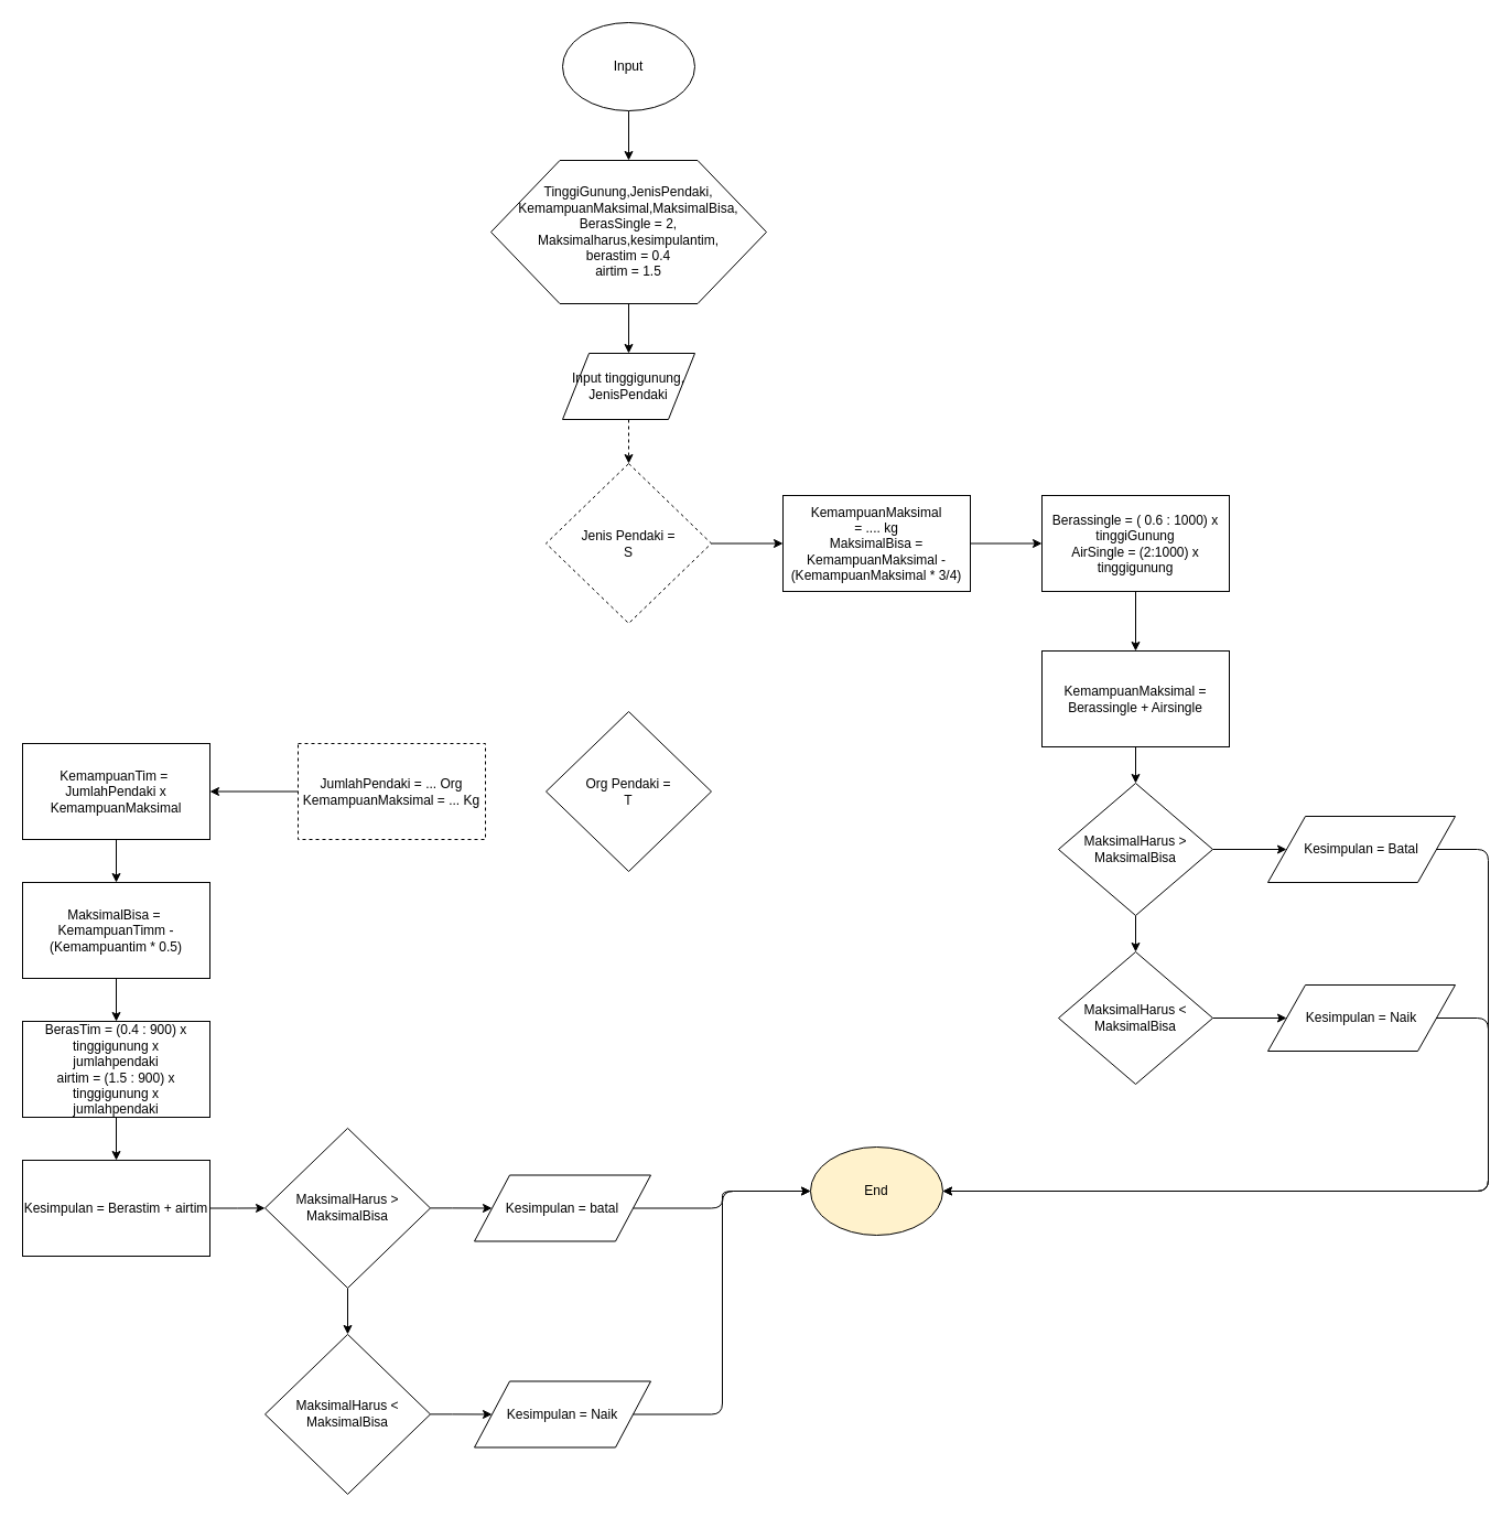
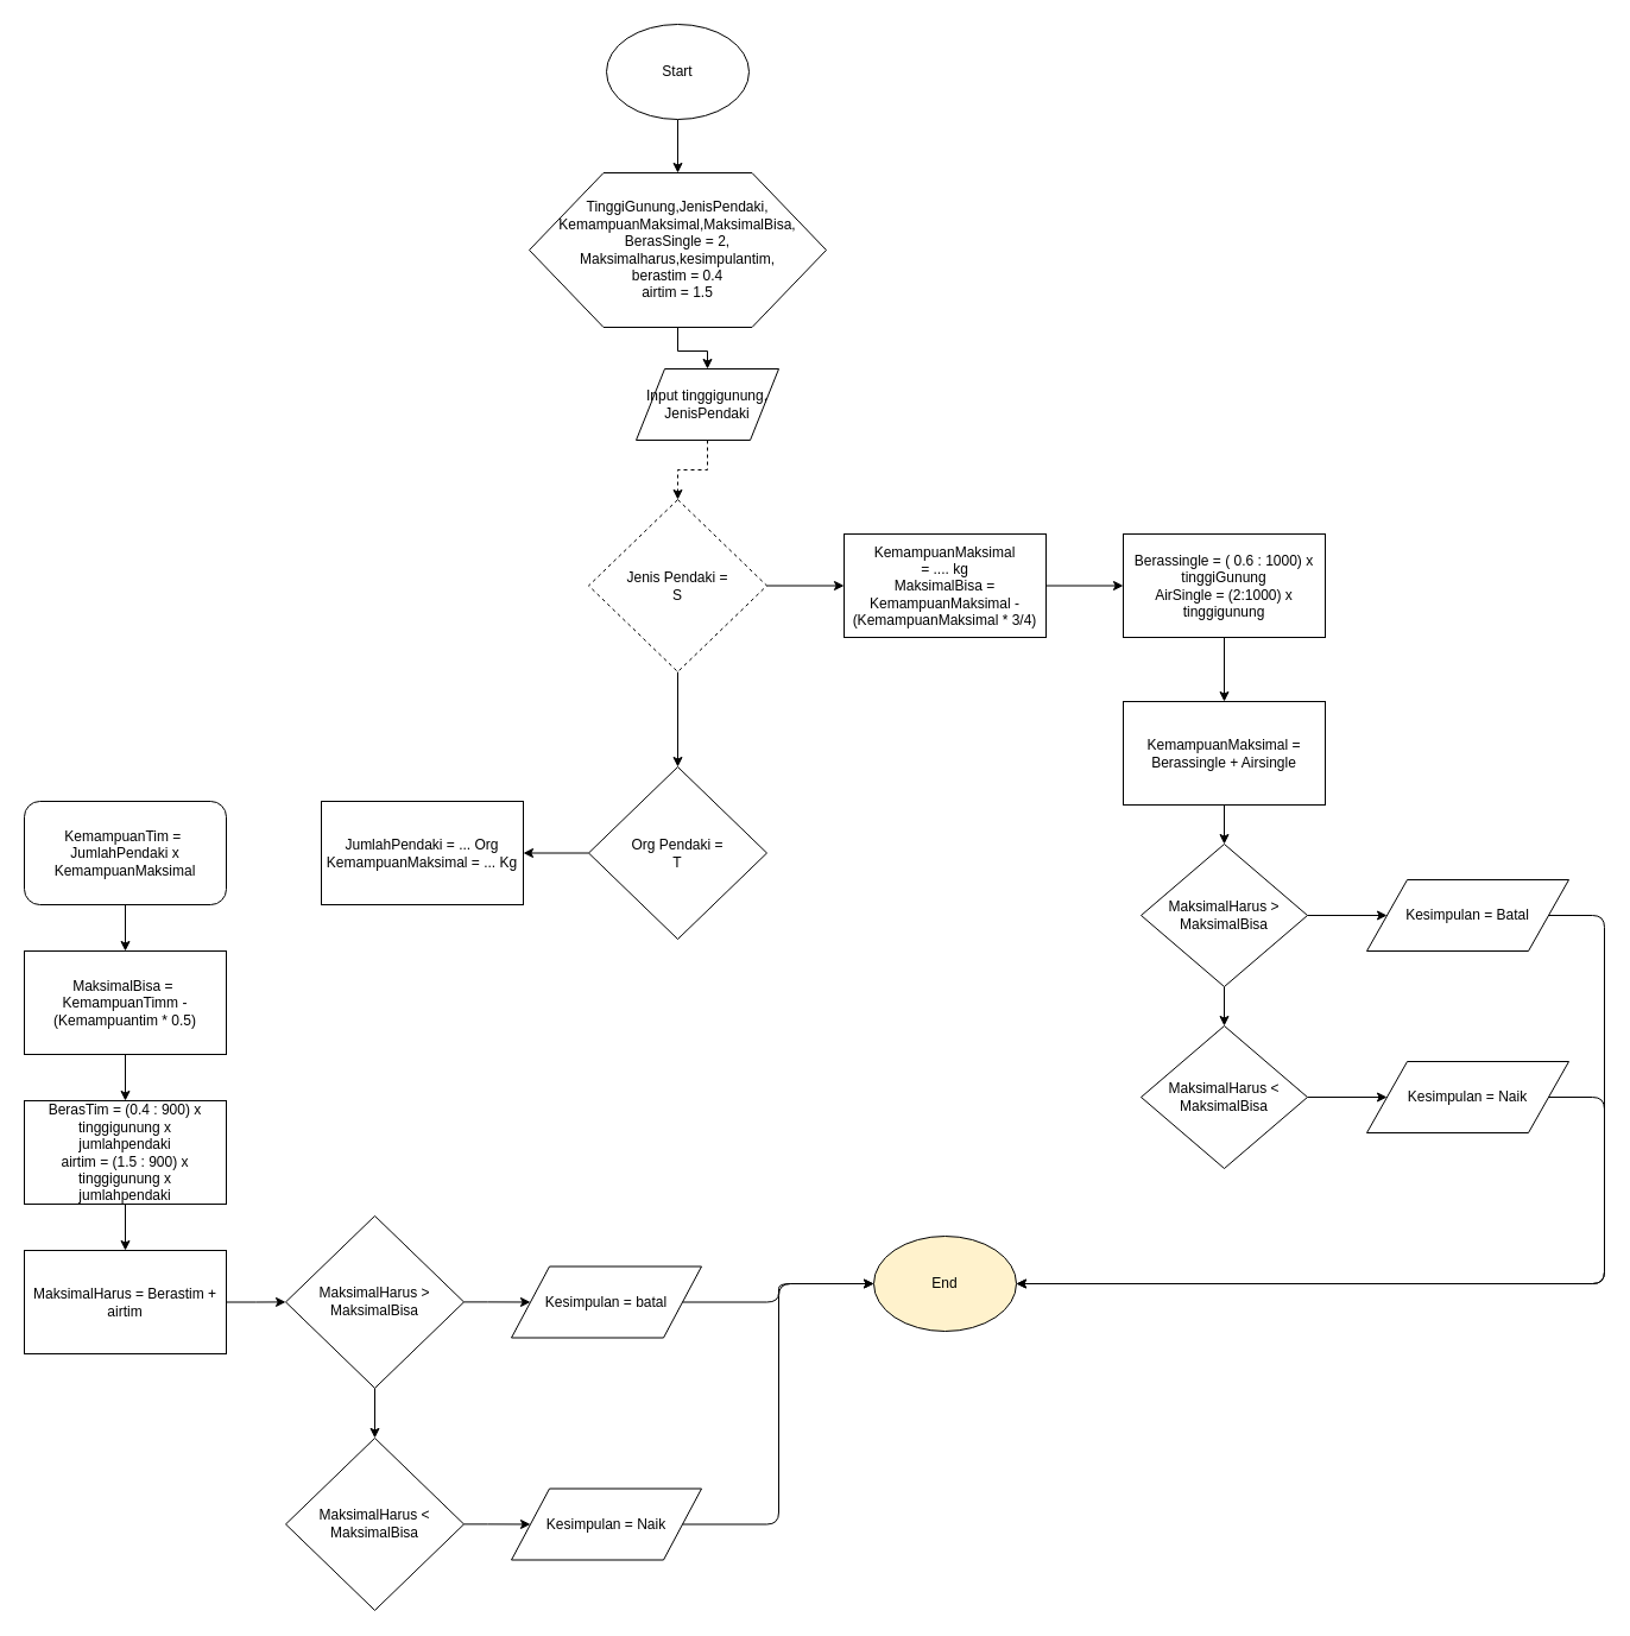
  <mxCell id="0" />
  <mxCell id="1" parent="0" />
  <mxCell id="2" value="" style="edgeStyle=orthogonalEdgeStyle;rounded=0;orthogonalLoop=1;jettySize=auto;html=1;" edge="1" parent="1" source="3" target="5"><mxGeometry relative="1" as="geometry" /></mxCell>
- <mxCell id="3" value="Input" style="ellipse;whiteSpace=wrap;html=1;" vertex="1" parent="1"><mxGeometry x="510" y="20" width="120" height="80" as="geometry" /></mxCell>
+ <mxCell id="3" value="Start" style="ellipse;whiteSpace=wrap;html=1;" vertex="1" parent="1"><mxGeometry x="510" y="20" width="120" height="80" as="geometry" /></mxCell>
  <mxCell id="4" value="" style="edgeStyle=orthogonalEdgeStyle;rounded=0;orthogonalLoop=1;jettySize=auto;html=1;" edge="1" parent="1" source="5" target="7"><mxGeometry relative="1" as="geometry" /></mxCell>
  <mxCell id="5" value="TinggiGunung,JenisPendaki,&lt;br&gt;KemampuanMaksimal,MaksimalBisa,&lt;br&gt;BerasSingle = 2, Maksimalharus,kesimpulantim,&lt;br&gt;berastim = 0.4&lt;br&gt;airtim = 1.5" style="shape=hexagon;perimeter=hexagonPerimeter2;whiteSpace=wrap;html=1;" vertex="1" parent="1"><mxGeometry x="445" y="145" width="250" height="130" as="geometry" /></mxCell>
  <mxCell id="6" value="" style="edgeStyle=orthogonalEdgeStyle;rounded=0;orthogonalLoop=1;jettySize=auto;html=1;dashed=1;" edge="1" parent="1" source="7" target="10"><mxGeometry relative="1" as="geometry" /></mxCell>
- <mxCell id="7" value="Input tinggigunung,&lt;br&gt;JenisPendaki" style="shape=parallelogram;perimeter=parallelogramPerimeter;whiteSpace=wrap;html=1;" vertex="1" parent="1"><mxGeometry x="510" y="320" width="120" height="60" as="geometry" /></mxCell>
+ <mxCell id="7" value="Input tinggigunung,&lt;br&gt;JenisPendaki" style="shape=parallelogram;perimeter=parallelogramPerimeter;whiteSpace=wrap;html=1;" vertex="1" parent="1"><mxGeometry x="535" y="310" width="120" height="60" as="geometry" /></mxCell>
  <mxCell id="8" value="" style="edgeStyle=orthogonalEdgeStyle;rounded=0;orthogonalLoop=1;jettySize=auto;html=1;" edge="1" parent="1" source="10" target="14"><mxGeometry relative="1" as="geometry" /></mxCell>
+ <mxCell id="9" value="" style="edgeStyle=orthogonalEdgeStyle;rounded=0;orthogonalLoop=1;jettySize=auto;html=1;" edge="1" parent="1" source="10" target="12"><mxGeometry relative="1" as="geometry" /></mxCell>
  <mxCell id="10" value="Jenis Pendaki =&lt;br&gt;S" style="rhombus;whiteSpace=wrap;html=1;dashed=1;" vertex="1" parent="1"><mxGeometry x="495" y="420" width="150" height="145" as="geometry" /></mxCell>
+ <mxCell id="11" value="" style="edgeStyle=orthogonalEdgeStyle;rounded=0;orthogonalLoop=1;jettySize=auto;html=1;" edge="1" parent="1" source="12" target="29"><mxGeometry relative="1" as="geometry" /></mxCell>
  <mxCell id="12" value="Org Pendaki =&lt;br&gt;T" style="rhombus;whiteSpace=wrap;html=1;" vertex="1" parent="1"><mxGeometry x="495" y="645" width="150" height="145" as="geometry" /></mxCell>
  <mxCell id="13" value="" style="edgeStyle=orthogonalEdgeStyle;rounded=0;orthogonalLoop=1;jettySize=auto;html=1;" edge="1" parent="1" source="14" target="16"><mxGeometry relative="1" as="geometry" /></mxCell>
  <mxCell id="14" value="KemampuanMaksimal&lt;br&gt;= .... kg&lt;br&gt;MaksimalBisa = KemampuanMaksimal - (KemampuanMaksimal * 3/4)" style="rounded=0;whiteSpace=wrap;html=1;" vertex="1" parent="1"><mxGeometry x="710" y="449" width="170" height="87" as="geometry" /></mxCell>
  <mxCell id="15" value="" style="edgeStyle=orthogonalEdgeStyle;rounded=0;orthogonalLoop=1;jettySize=auto;html=1;" edge="1" parent="1" source="16" target="18"><mxGeometry relative="1" as="geometry" /></mxCell>
  <mxCell id="16" value="Berassingle = ( 0.6 : 1000) x&lt;br&gt;tinggiGunung&lt;br&gt;AirSingle = (2:1000) x&lt;br&gt;tinggigunung" style="rounded=0;whiteSpace=wrap;html=1;" vertex="1" parent="1"><mxGeometry x="945" y="449" width="170" height="87" as="geometry" /></mxCell>
  <mxCell id="17" value="" style="edgeStyle=orthogonalEdgeStyle;rounded=0;orthogonalLoop=1;jettySize=auto;html=1;" edge="1" parent="1" source="18" target="21"><mxGeometry relative="1" as="geometry" /></mxCell>
  <mxCell id="18" value="KemampuanMaksimal =&lt;br&gt;Berassingle + Airsingle" style="rounded=0;whiteSpace=wrap;html=1;" vertex="1" parent="1"><mxGeometry x="945" y="590" width="170" height="87" as="geometry" /></mxCell>
  <mxCell id="19" value="" style="edgeStyle=orthogonalEdgeStyle;rounded=0;orthogonalLoop=1;jettySize=auto;html=1;" edge="1" parent="1" source="21" target="23"><mxGeometry relative="1" as="geometry" /></mxCell>
  <mxCell id="20" value="" style="edgeStyle=orthogonalEdgeStyle;rounded=0;orthogonalLoop=1;jettySize=auto;html=1;" edge="1" parent="1" source="21" target="24"><mxGeometry relative="1" as="geometry" /></mxCell>
  <mxCell id="21" value="MaksimalHarus &amp;gt;&lt;br&gt;MaksimalBisa" style="rhombus;whiteSpace=wrap;html=1;" vertex="1" parent="1"><mxGeometry x="960" y="710" width="140" height="120" as="geometry" /></mxCell>
  <mxCell id="22" value="" style="edgeStyle=orthogonalEdgeStyle;rounded=0;orthogonalLoop=1;jettySize=auto;html=1;" edge="1" parent="1" source="23" target="25"><mxGeometry relative="1" as="geometry" /></mxCell>
  <mxCell id="23" value="MaksimalHarus &amp;lt;&lt;br&gt;MaksimalBisa" style="rhombus;whiteSpace=wrap;html=1;" vertex="1" parent="1"><mxGeometry x="960" y="863" width="140" height="120" as="geometry" /></mxCell>
  <mxCell id="24" value="Kesimpulan = Batal" style="shape=parallelogram;perimeter=parallelogramPerimeter;whiteSpace=wrap;html=1;" vertex="1" parent="1"><mxGeometry x="1150" y="740" width="170" height="60" as="geometry" /></mxCell>
  <mxCell id="25" value="Kesimpulan = Naik" style="shape=parallelogram;perimeter=parallelogramPerimeter;whiteSpace=wrap;html=1;" vertex="1" parent="1"><mxGeometry x="1150" y="893" width="170" height="60" as="geometry" /></mxCell>
  <mxCell id="26" value="" style="edgeStyle=elbowEdgeStyle;elbow=horizontal;endArrow=classic;html=1;exitX=1;exitY=0.5;exitDx=0;exitDy=0;entryX=1;entryY=0.5;entryDx=0;entryDy=0;" edge="1" parent="1" source="24" target="45"><mxGeometry width="50" height="50" relative="1" as="geometry"><mxPoint x="1360" y="800" as="sourcePoint" /><mxPoint x="1350" y="1040" as="targetPoint" /><Array as="points"><mxPoint x="1350" y="900" /></Array></mxGeometry></mxCell>
  <mxCell id="27" value="" style="edgeStyle=elbowEdgeStyle;elbow=horizontal;endArrow=classic;html=1;exitX=1;exitY=0.5;exitDx=0;exitDy=0;entryX=1;entryY=0.5;entryDx=0;entryDy=0;" edge="1" parent="1" source="25" target="45"><mxGeometry width="50" height="50" relative="1" as="geometry"><mxPoint x="810" y="1090" as="sourcePoint" /><mxPoint x="1350" y="1040" as="targetPoint" /><Array as="points"><mxPoint x="1350" y="980" /></Array></mxGeometry></mxCell>
- <mxCell id="28" value="" style="edgeStyle=orthogonalEdgeStyle;rounded=0;orthogonalLoop=1;jettySize=auto;html=1;" edge="1" parent="1" source="29" target="31"><mxGeometry relative="1" as="geometry" /></mxCell>
- <mxCell id="29" value="JumlahPendaki = ... Org&lt;br&gt;KemampuanMaksimal = ... Kg" style="rounded=0;whiteSpace=wrap;html=1;dashed=1;" vertex="1" parent="1"><mxGeometry x="270" y="674" width="170" height="87" as="geometry" /></mxCell>
+ <mxCell id="29" value="JumlahPendaki = ... Org&lt;br&gt;KemampuanMaksimal = ... Kg" style="rounded=0;whiteSpace=wrap;html=1;" vertex="1" parent="1"><mxGeometry x="270" y="674" width="170" height="87" as="geometry" /></mxCell>
  <mxCell id="30" value="" style="edgeStyle=orthogonalEdgeStyle;rounded=0;orthogonalLoop=1;jettySize=auto;html=1;" edge="1" parent="1" source="31" target="33"><mxGeometry relative="1" as="geometry" /></mxCell>
- <mxCell id="31" value="KemampuanTim =&amp;nbsp;&lt;br&gt;JumlahPendaki x&lt;br&gt;KemampuanMaksimal" style="rounded=0;whiteSpace=wrap;html=1;" vertex="1" parent="1"><mxGeometry x="20" y="674" width="170" height="87" as="geometry" /></mxCell>
+ <mxCell id="31" value="KemampuanTim =&amp;nbsp;&lt;br&gt;JumlahPendaki x&lt;br&gt;KemampuanMaksimal" style="whiteSpace=wrap;html=1;rounded=1;" vertex="1" parent="1"><mxGeometry x="20" y="674" width="170" height="87" as="geometry" /></mxCell>
  <mxCell id="32" value="" style="edgeStyle=orthogonalEdgeStyle;rounded=0;orthogonalLoop=1;jettySize=auto;html=1;" edge="1" parent="1" source="33" target="35"><mxGeometry relative="1" as="geometry" /></mxCell>
  <mxCell id="33" value="MaksimalBisa =&amp;nbsp;&lt;br&gt;KemampuanTimm - (Kemampuantim * 0.5)" style="rounded=0;whiteSpace=wrap;html=1;" vertex="1" parent="1"><mxGeometry x="20" y="800" width="170" height="87" as="geometry" /></mxCell>
  <mxCell id="34" value="" style="edgeStyle=orthogonalEdgeStyle;rounded=0;orthogonalLoop=1;jettySize=auto;html=1;" edge="1" parent="1" source="35" target="37"><mxGeometry relative="1" as="geometry" /></mxCell>
  <mxCell id="35" value="BerasTim = (0.4 : 900) x&lt;br&gt;tinggigunung x&lt;br&gt;jumlahpendaki&lt;br&gt;airtim = (1.5 : 900) x&lt;br&gt;tinggigunung x&lt;br&gt;jumlahpendaki" style="rounded=0;whiteSpace=wrap;html=1;" vertex="1" parent="1"><mxGeometry x="20" y="926" width="170" height="87" as="geometry" /></mxCell>
  <mxCell id="36" value="" style="edgeStyle=orthogonalEdgeStyle;rounded=0;orthogonalLoop=1;jettySize=auto;html=1;" edge="1" parent="1" source="37" target="40"><mxGeometry relative="1" as="geometry" /></mxCell>
- <mxCell id="37" value="Kesimpulan = Berastim + airtim" style="rounded=0;whiteSpace=wrap;html=1;" vertex="1" parent="1"><mxGeometry x="20" y="1052" width="170" height="87" as="geometry" /></mxCell>
+ <mxCell id="37" value="MaksimalHarus = Berastim + airtim" style="rounded=0;whiteSpace=wrap;html=1;" vertex="1" parent="1"><mxGeometry x="20" y="1052" width="170" height="87" as="geometry" /></mxCell>
  <mxCell id="38" value="" style="edgeStyle=orthogonalEdgeStyle;rounded=0;orthogonalLoop=1;jettySize=auto;html=1;" edge="1" parent="1" source="40" target="43"><mxGeometry relative="1" as="geometry" /></mxCell>
  <mxCell id="39" value="" style="edgeStyle=orthogonalEdgeStyle;rounded=0;orthogonalLoop=1;jettySize=auto;html=1;" edge="1" parent="1" source="40" target="42"><mxGeometry relative="1" as="geometry" /></mxCell>
  <mxCell id="40" value="MaksimalHarus &amp;gt;&lt;br&gt;MaksimalBisa" style="rhombus;whiteSpace=wrap;html=1;" vertex="1" parent="1"><mxGeometry x="240" y="1022.929" width="150" height="145" as="geometry" /></mxCell>
  <mxCell id="41" value="" style="edgeStyle=orthogonalEdgeStyle;rounded=0;orthogonalLoop=1;jettySize=auto;html=1;" edge="1" parent="1" source="42" target="44"><mxGeometry relative="1" as="geometry" /></mxCell>
  <mxCell id="42" value="MaksimalHarus &amp;lt;&lt;br&gt;MaksimalBisa" style="rhombus;whiteSpace=wrap;html=1;" vertex="1" parent="1"><mxGeometry x="240" y="1209.929" width="150" height="145" as="geometry" /></mxCell>
  <mxCell id="43" value="Kesimpulan = batal" style="shape=parallelogram;perimeter=parallelogramPerimeter;whiteSpace=wrap;html=1;" vertex="1" parent="1"><mxGeometry x="430" y="1065.5" width="160" height="60" as="geometry" /></mxCell>
  <mxCell id="44" value="Kesimpulan = Naik" style="shape=parallelogram;perimeter=parallelogramPerimeter;whiteSpace=wrap;html=1;" vertex="1" parent="1"><mxGeometry x="430" y="1252.5" width="160" height="60" as="geometry" /></mxCell>
  <mxCell id="45" value="End" style="ellipse;whiteSpace=wrap;html=1;fillColor=#fff2cc;" vertex="1" parent="1"><mxGeometry x="735" y="1040" width="120" height="80" as="geometry" /></mxCell>
  <mxCell id="46" value="" style="edgeStyle=elbowEdgeStyle;elbow=horizontal;endArrow=classic;html=1;exitX=1;exitY=0.5;exitDx=0;exitDy=0;entryX=0;entryY=0.5;entryDx=0;entryDy=0;" edge="1" parent="1" source="44" target="45"><mxGeometry width="50" height="50" relative="1" as="geometry"><mxPoint x="350" y="1450" as="sourcePoint" /><mxPoint x="400" y="1400" as="targetPoint" /></mxGeometry></mxCell>
  <mxCell id="47" value="" style="edgeStyle=elbowEdgeStyle;elbow=horizontal;endArrow=classic;html=1;exitX=1;exitY=0.5;exitDx=0;exitDy=0;entryX=0;entryY=0.5;entryDx=0;entryDy=0;" edge="1" parent="1" source="43" target="45"><mxGeometry width="50" height="50" relative="1" as="geometry"><mxPoint x="600" y="1430" as="sourcePoint" /><mxPoint x="650" y="1380" as="targetPoint" /></mxGeometry></mxCell>
